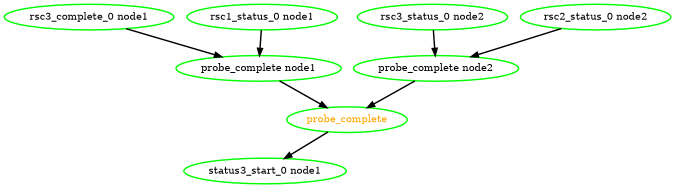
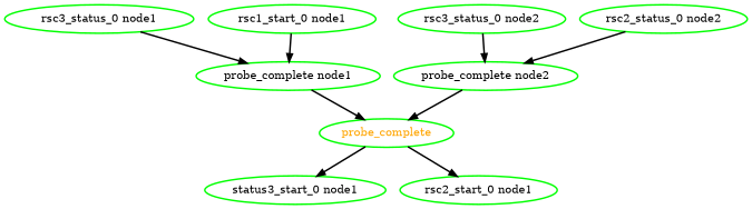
  digraph {
    node [color=green fontcolor=black style=bold]
    edge [style=bold]
    probe_complete [fontcolor=orange]
    n2 [label="status3_start_0 node1"]
+   "rsc2_start_0 node1"
    "probe_complete node1"
-   "rsc3_status_0 node1" [label="rsc3_complete_0 node1"]
-   "rsc1_status_0 node1"
+   "rsc3_status_0 node1"
+   "rsc1_status_0 node1" [label="rsc1_start_0 node1"]
    "probe_complete node2"
    "rsc3_status_0 node2"
    "rsc2_status_0 node2"
    probe_complete -> n2
+   probe_complete -> "rsc2_start_0 node1"
    "probe_complete node1" -> probe_complete
    "rsc3_status_0 node1" -> "probe_complete node1"
    "rsc1_status_0 node1" -> "probe_complete node1"
    "probe_complete node2" -> probe_complete
    "rsc3_status_0 node2" -> "probe_complete node2"
    "rsc2_status_0 node2" -> "probe_complete node2"
  }
